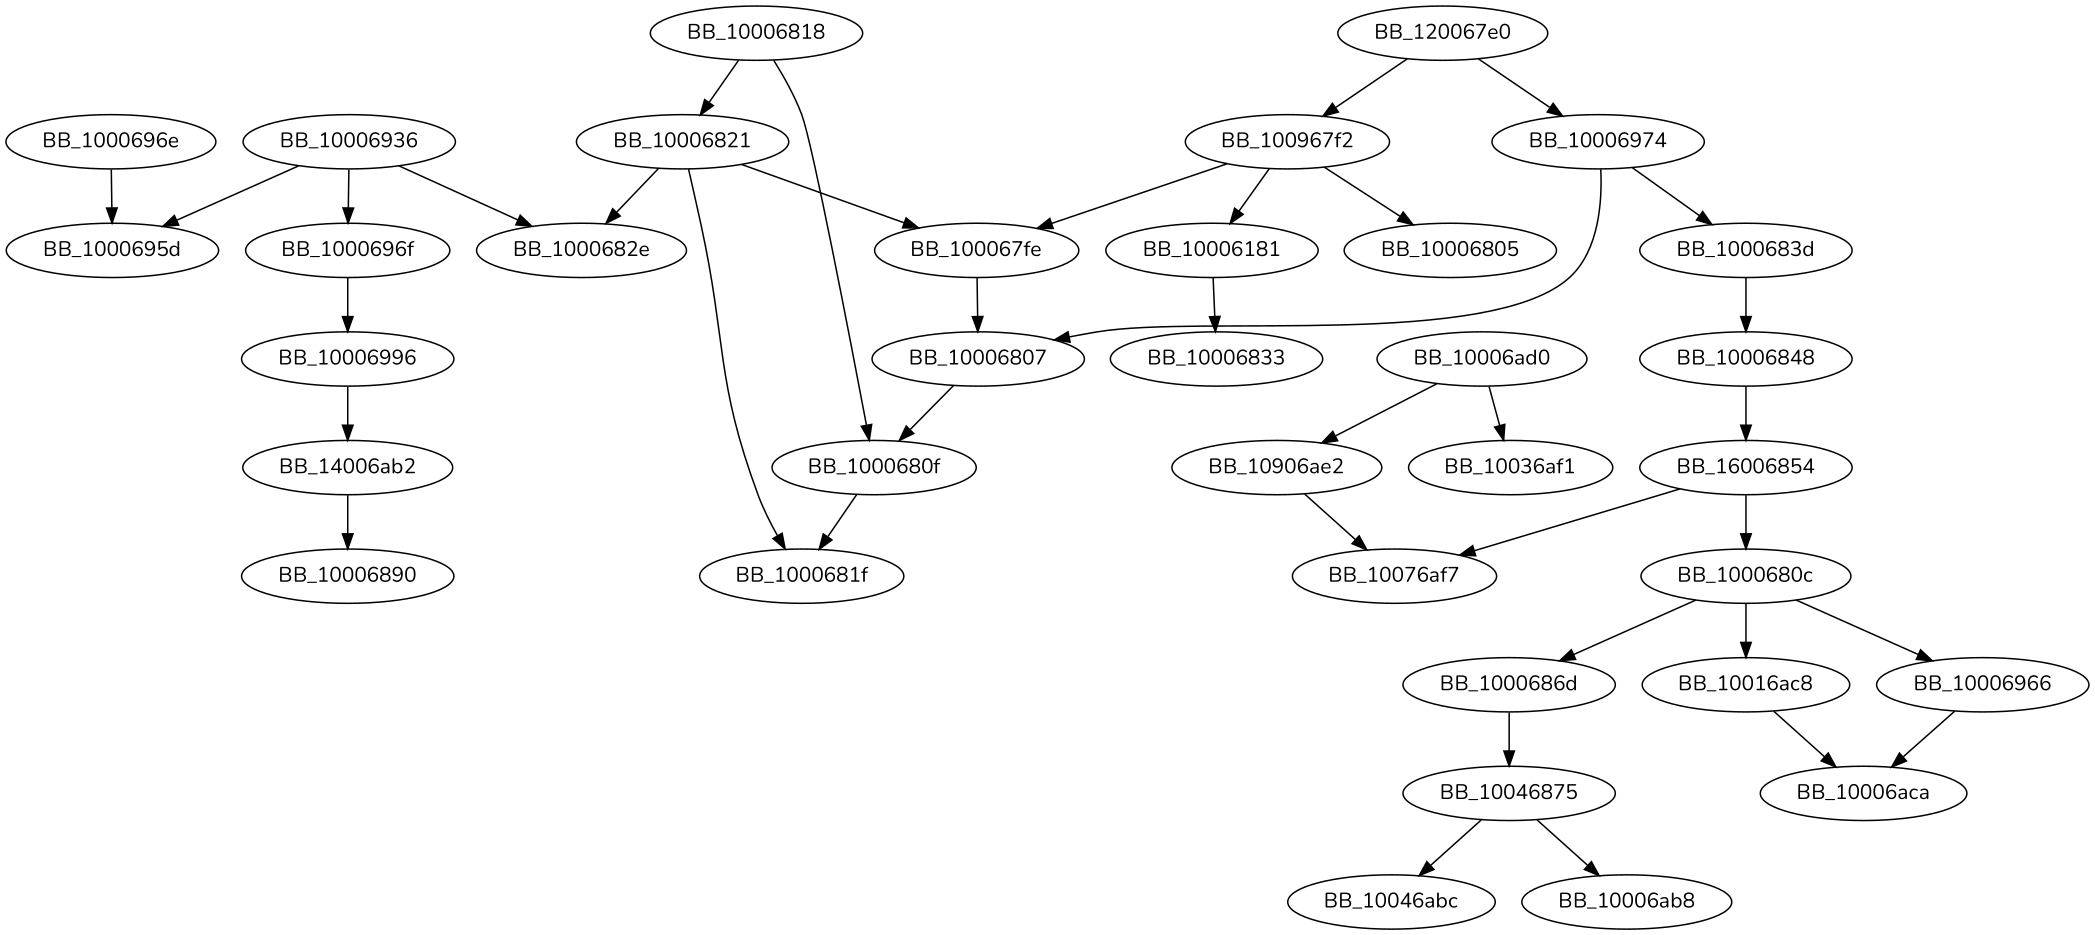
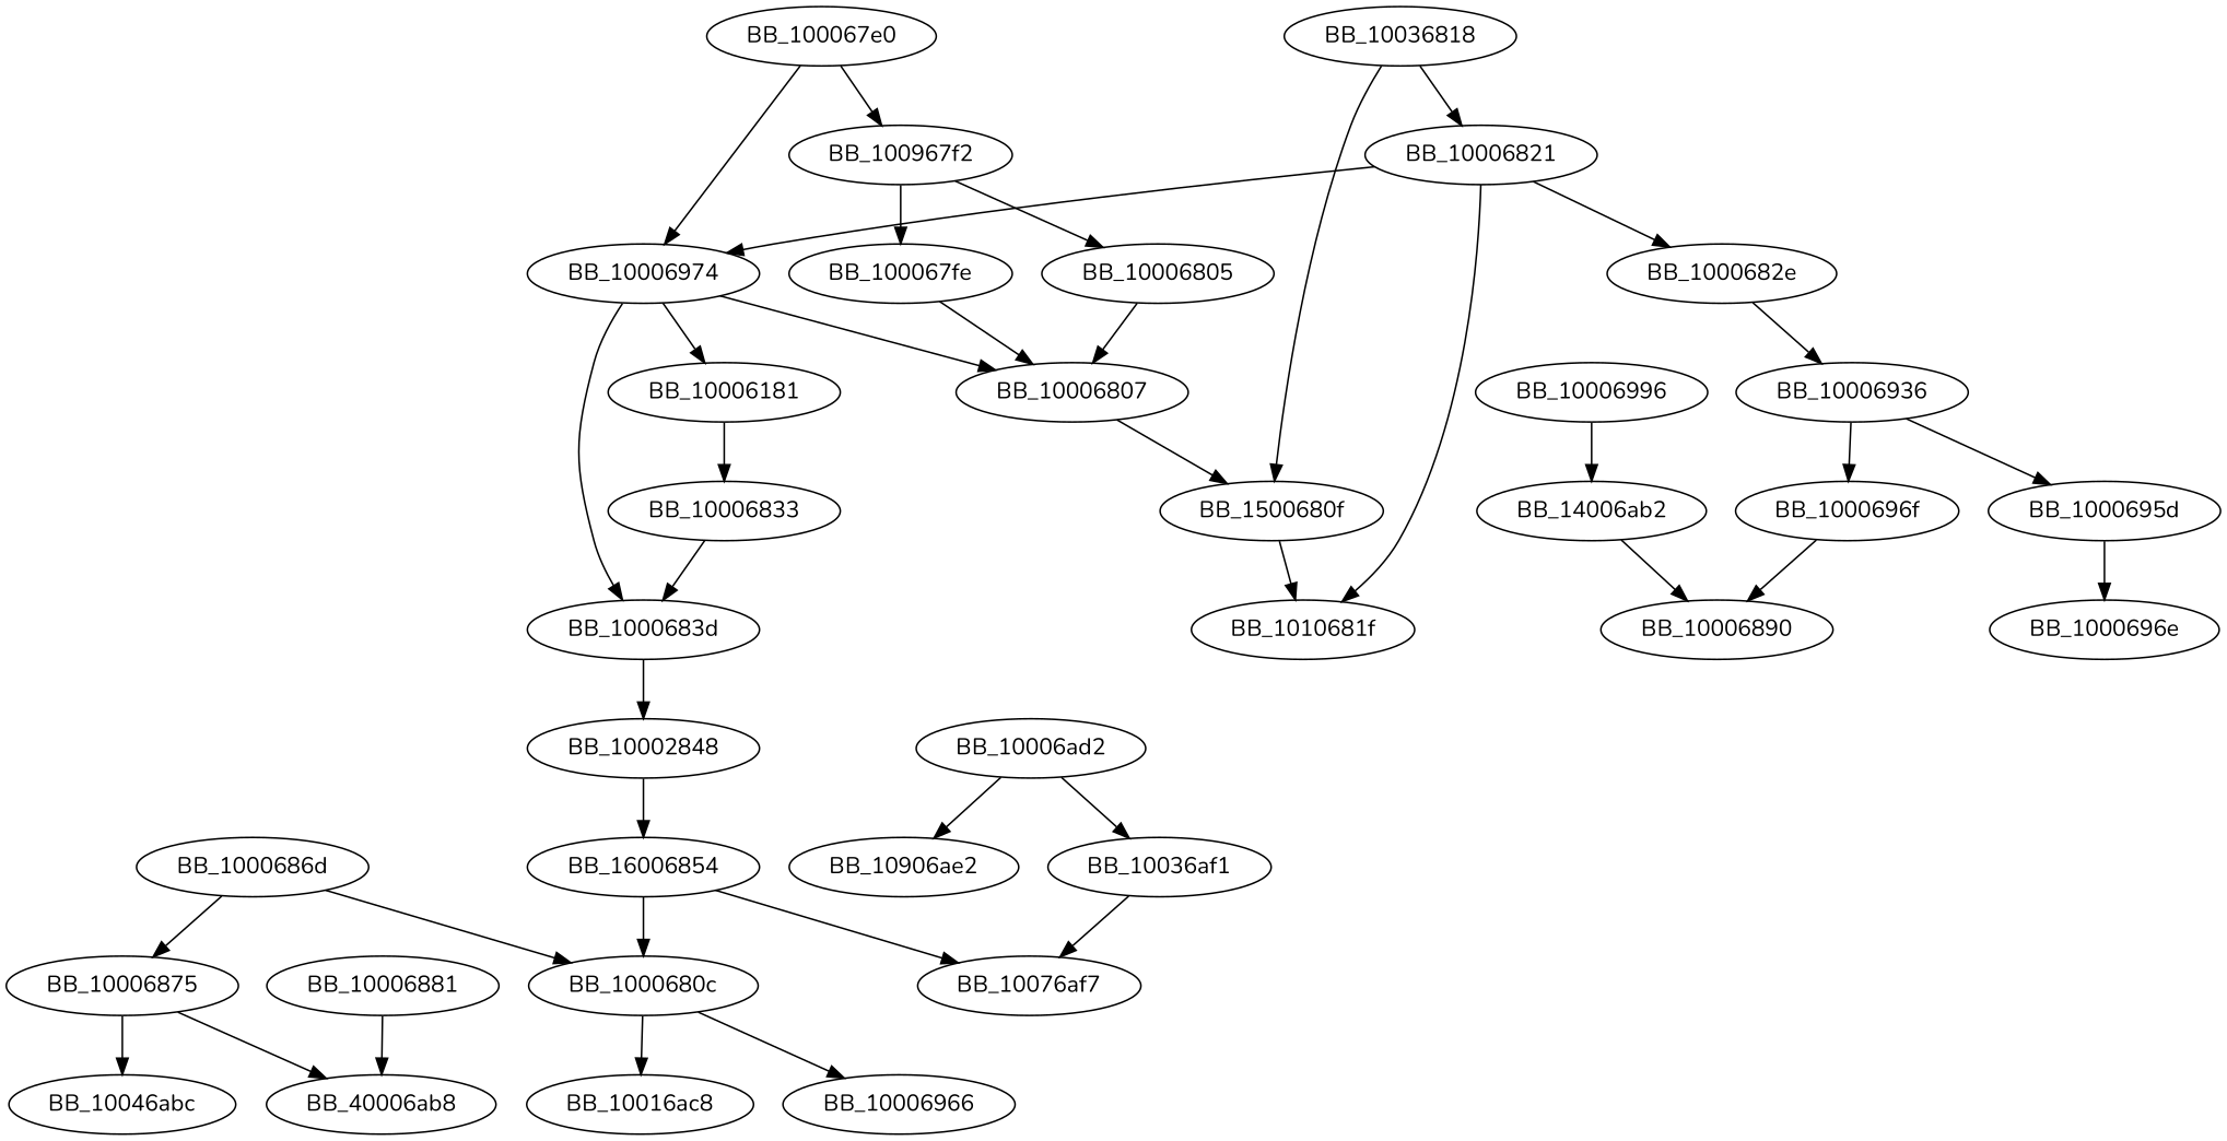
  digraph {
    fontname=Nunito
    node [fontname=Nunito]
    edge [fontname=Nunito]
    n1 [label=BB_100967f2]
-   BB_100067e0 [label=BB_120067e0]
+   BB_100067e0
    BB_10006974
    BB_100067fe
    BB_10006805
    BB_1000683d
    n7 [label=BB_10006181]
    BB_10006807
-   BB_10006848
+   BB_10006848 [label=BB_10002848]
    BB_10006833
-   BB_1000680f
-   BB_1000681f
-   BB_10006818
+   BB_1000680f [label=BB_1500680f]
+   BB_1000681f [label=BB_1010681f]
+   BB_10006818 [label=BB_10036818]
    BB_10006821
    BB_1000682e
    n16 [label=BB_10006936]
    BB_1000695d
    n18 [label=BB_1000696f]
    BB_1000696e
    BB_10006996
    n21 [label=BB_16006854]
    n22 [label=BB_1000680c]
    BB_1000686d
-   BB_10006875 [label=BB_10046875]
+   BB_10006875
    n25 [label=BB_10076af7]
    n26 [label=BB_10006966]
    n27 [label=BB_10016ac8]
    n28 [label=BB_10046abc]
-   BB_10006ab8
-   BB_10006aca
+   BB_10006ab8 [label=BB_40006ab8]
    n31 [label=BB_10906ae2]
-   BB_10006ad2 [label=BB_10006ad0]
+   BB_10006ad2
    n33 [label=BB_10036af1]
+   BB_10006881
    n35 [label=BB_14006ab2]
    BB_10006890
    n1 -> BB_100067fe
    n1 -> BB_10006805
    BB_100067e0 -> n1
    BB_100067e0 -> BB_10006974
    BB_10006974 -> BB_1000683d
-   n1 -> n7
+   BB_10006974 -> n7
    BB_10006974 -> BB_10006807
    BB_100067fe -> BB_10006807
+   BB_10006805 -> BB_10006807
    BB_1000683d -> BB_10006848
    n7 -> BB_10006833
    BB_10006807 -> BB_1000680f
    BB_10006848 -> n21
+   BB_10006833 -> BB_1000683d
    BB_1000680f -> BB_1000681f
    BB_10006818 -> BB_1000680f
    BB_10006818 -> BB_10006821
-   BB_10006821 -> BB_100067fe
+   BB_10006821 -> BB_10006974
    BB_10006821 -> BB_1000681f
    BB_10006821 -> BB_1000682e
-   n16 -> BB_1000682e
+   BB_1000682e -> n16
    n16 -> BB_1000695d
    n16 -> n18
-   BB_1000696e -> BB_1000695d
-   n18 -> BB_10006996
+   BB_1000695d -> BB_1000696e
+   n18 -> BB_10006890
    BB_10006996 -> n35
    n21 -> n22
    n21 -> n25
    n22 -> n26
    n22 -> n27
-   n22 -> BB_1000686d
+   BB_1000686d -> n22
    BB_1000686d -> BB_10006875
    BB_10006875 -> n28
    BB_10006875 -> BB_10006ab8
-   n26 -> BB_10006aca
-   n27 -> BB_10006aca
    BB_10006ad2 -> n31
    BB_10006ad2 -> n33
-   n31 -> n25
+   n33 -> n25
+   BB_10006881 -> BB_10006ab8
    n35 -> BB_10006890
  }
